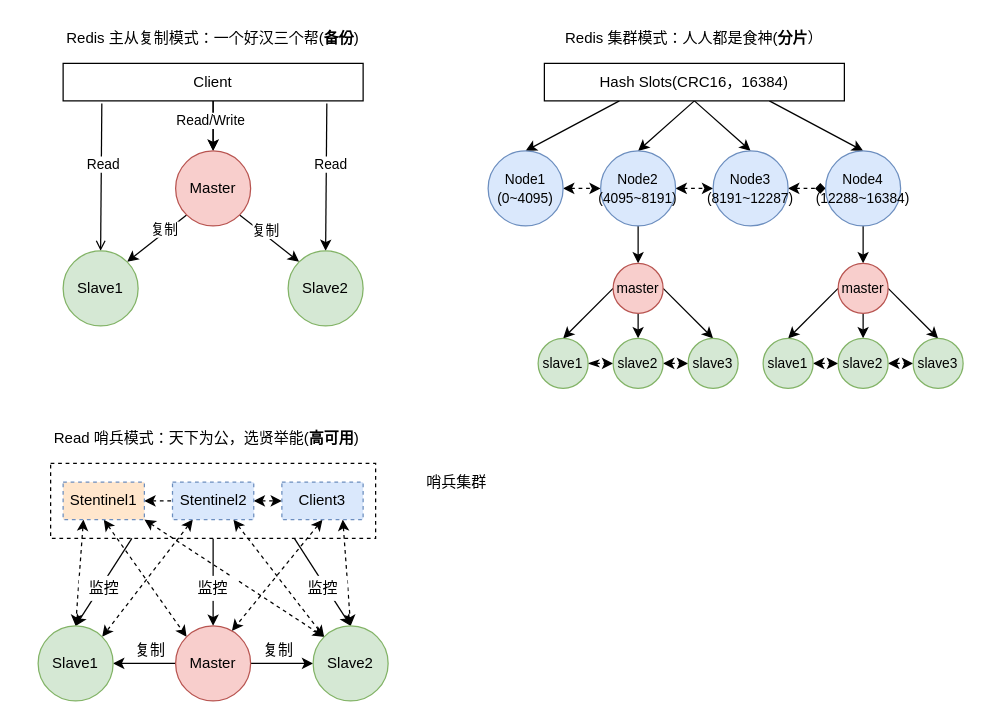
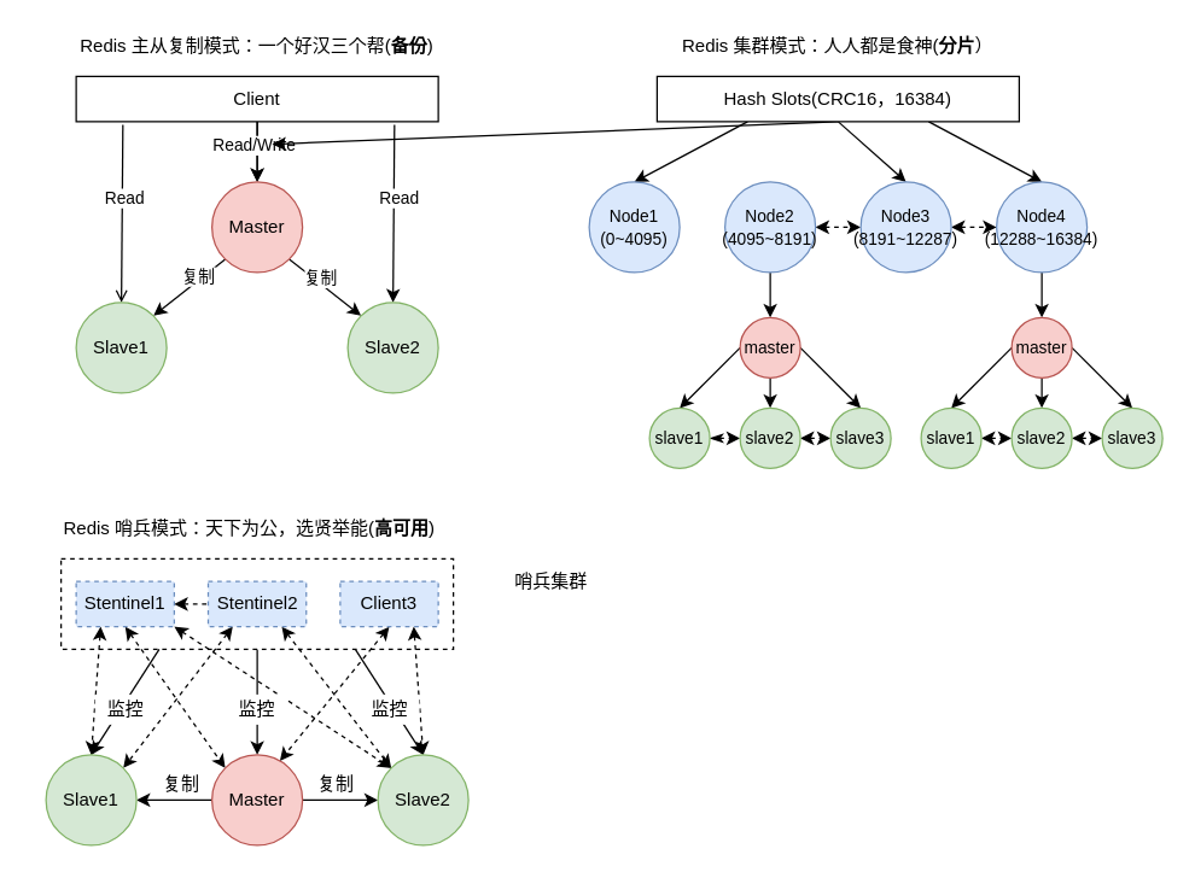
  <mxCell id="0" />
  <mxCell id="1" parent="0" />
  <mxCell id="2" value="Redis&amp;nbsp;主从复制模式：一个好汉三个帮(&lt;b&gt;备份&lt;/b&gt;)" style="text;html=1;strokeColor=none;fillColor=none;align=center;verticalAlign=middle;whiteSpace=wrap;rounded=0;" parent="1" vertex="1"><mxGeometry x="45" y="20" width="250" height="20" as="geometry" /></mxCell>
  <mxCell id="3" value="Redis&amp;nbsp;集群模式：人人都是食神(&lt;b&gt;分片&lt;/b&gt;）" style="text;html=1;strokeColor=none;fillColor=none;align=center;verticalAlign=middle;whiteSpace=wrap;rounded=0;" parent="1" vertex="1"><mxGeometry x="450" y="20" width="210" height="20" as="geometry" /></mxCell>
- <mxCell id="4" value="Read&amp;nbsp;哨兵模式：天下为公，选贤举能(&lt;b&gt;高可用&lt;/b&gt;)" style="text;html=1;strokeColor=none;fillColor=none;align=center;verticalAlign=middle;whiteSpace=wrap;rounded=0;" vertex="1" parent="1"><mxGeometry x="20" y="340" width="290" height="20" as="geometry" /></mxCell>
+ <mxCell id="4" value="Redis&amp;nbsp;哨兵模式：天下为公，选贤举能(&lt;b&gt;高可用&lt;/b&gt;)" style="text;html=1;strokeColor=none;fillColor=none;align=center;verticalAlign=middle;whiteSpace=wrap;rounded=0;" vertex="1" parent="1"><mxGeometry x="20" y="340" width="290" height="20" as="geometry" /></mxCell>
  <mxCell id="5" style="edgeStyle=orthogonalEdgeStyle;rounded=0;orthogonalLoop=1;jettySize=auto;html=1;exitX=0.5;exitY=1;exitDx=0;exitDy=0;entryX=0.5;entryY=0;entryDx=0;entryDy=0;" edge="1" parent="1" source="6" target="10"><mxGeometry relative="1" as="geometry" /></mxCell>
  <mxCell id="6" value="Client" style="rounded=0;whiteSpace=wrap;html=1;" vertex="1" parent="1"><mxGeometry x="50" y="50" width="240" height="30" as="geometry" /></mxCell>
  <mxCell id="7" style="rounded=0;orthogonalLoop=1;jettySize=auto;html=1;exitX=0;exitY=1;exitDx=0;exitDy=0;entryX=1;entryY=0;entryDx=0;entryDy=0;" edge="1" parent="1" source="10" target="13"><mxGeometry relative="1" as="geometry" /></mxCell>
  <mxCell id="8" style="edgeStyle=none;rounded=0;orthogonalLoop=1;jettySize=auto;html=1;exitX=1;exitY=1;exitDx=0;exitDy=0;entryX=0;entryY=0;entryDx=0;entryDy=0;" edge="1" parent="1" source="10" target="16"><mxGeometry relative="1" as="geometry" /></mxCell>
  <mxCell id="9" value="" style="edgeStyle=none;rounded=0;orthogonalLoop=1;jettySize=auto;html=1;startArrow=classic;startFill=1;endArrow=none;endFill=0;" edge="1" parent="1" source="10" target="6"><mxGeometry relative="1" as="geometry" /></mxCell>
  <mxCell id="10" value="Master" style="ellipse;whiteSpace=wrap;html=1;aspect=fixed;fillColor=#f8cecc;strokeColor=#b85450;" vertex="1" parent="1"><mxGeometry x="140" y="120" width="60" height="60" as="geometry" /></mxCell>
  <mxCell id="11" style="edgeStyle=none;rounded=0;orthogonalLoop=1;jettySize=auto;html=1;exitX=0.5;exitY=0;exitDx=0;exitDy=0;entryX=0.129;entryY=1.067;entryDx=0;entryDy=0;entryPerimeter=0;startArrow=open;startFill=0;endArrow=none;endFill=0;" edge="1" parent="1" source="13" target="6"><mxGeometry relative="1" as="geometry" /></mxCell>
  <mxCell id="12" value="Read" style="edgeLabel;html=1;align=center;verticalAlign=middle;resizable=0;points=[];" vertex="1" connectable="0" parent="11"><mxGeometry x="0.185" y="-1" relative="1" as="geometry"><mxPoint as="offset" /></mxGeometry></mxCell>
  <mxCell id="13" value="Slave1" style="ellipse;whiteSpace=wrap;html=1;aspect=fixed;fillColor=#d5e8d4;strokeColor=#82b366;" vertex="1" parent="1"><mxGeometry x="50" y="200" width="60" height="60" as="geometry" /></mxCell>
  <mxCell id="14" style="edgeStyle=none;rounded=0;orthogonalLoop=1;jettySize=auto;html=1;exitX=0.5;exitY=0;exitDx=0;exitDy=0;entryX=0.879;entryY=1.067;entryDx=0;entryDy=0;entryPerimeter=0;startArrow=classic;startFill=1;endArrow=none;endFill=0;" edge="1" parent="1" source="16" target="6"><mxGeometry relative="1" as="geometry" /></mxCell>
  <mxCell id="15" value="Read" style="edgeLabel;html=1;align=center;verticalAlign=middle;resizable=0;points=[];" vertex="1" connectable="0" parent="14"><mxGeometry x="0.186" y="-3" relative="1" as="geometry"><mxPoint as="offset" /></mxGeometry></mxCell>
  <mxCell id="16" value="Slave2" style="ellipse;whiteSpace=wrap;html=1;aspect=fixed;fillColor=#d5e8d4;strokeColor=#82b366;" vertex="1" parent="1"><mxGeometry x="230" y="200" width="60" height="60" as="geometry" /></mxCell>
  <mxCell id="17" value="复制" style="edgeLabel;html=1;align=center;verticalAlign=middle;resizable=0;points=[];" vertex="1" connectable="0" parent="1"><mxGeometry x="109.999" y="150.001" as="geometry"><mxPoint x="21" y="32" as="offset" /></mxGeometry></mxCell>
  <mxCell id="18" value="复制" style="edgeLabel;html=1;align=center;verticalAlign=middle;resizable=0;points=[];" vertex="1" connectable="0" parent="1"><mxGeometry x="129.999" y="140.001" as="geometry"><mxPoint x="82" y="43" as="offset" /></mxGeometry></mxCell>
  <mxCell id="19" value="Read/Write" style="edgeLabel;html=1;align=center;verticalAlign=middle;resizable=0;points=[];" vertex="1" connectable="0" parent="1"><mxGeometry x="179.999" y="95.001" as="geometry"><mxPoint x="-12" as="offset" /></mxGeometry></mxCell>
  <mxCell id="20" style="edgeStyle=none;rounded=0;orthogonalLoop=1;jettySize=auto;html=1;exitX=0.5;exitY=1;exitDx=0;exitDy=0;entryX=0.5;entryY=0;entryDx=0;entryDy=0;startArrow=none;startFill=0;endArrow=classic;endFill=1;" edge="1" parent="1" source="22" target="37"><mxGeometry relative="1" as="geometry" /></mxCell>
  <mxCell id="21" style="edgeStyle=none;rounded=0;orthogonalLoop=1;jettySize=auto;html=1;exitX=0.75;exitY=1;exitDx=0;exitDy=0;entryX=0.5;entryY=0;entryDx=0;entryDy=0;startArrow=none;startFill=0;endArrow=classic;endFill=1;" edge="1" parent="1" source="22" target="40"><mxGeometry relative="1" as="geometry" /></mxCell>
  <mxCell id="22" value="" style="rounded=0;whiteSpace=wrap;html=1;dashed=1;" vertex="1" parent="1"><mxGeometry x="40" y="370" width="260" height="60" as="geometry" /></mxCell>
  <mxCell id="23" style="edgeStyle=none;rounded=0;orthogonalLoop=1;jettySize=auto;html=1;exitX=1;exitY=0.5;exitDx=0;exitDy=0;entryX=0;entryY=0.5;entryDx=0;entryDy=0;dashed=1;startArrow=classic;startFill=1;endArrow=none;endFill=1;" edge="1" parent="1" source="27" target="31"><mxGeometry relative="1" as="geometry" /></mxCell>
  <mxCell id="24" style="edgeStyle=none;rounded=0;orthogonalLoop=1;jettySize=auto;html=1;exitX=0.25;exitY=1;exitDx=0;exitDy=0;entryX=0.5;entryY=0;entryDx=0;entryDy=0;dashed=1;startArrow=classic;startFill=1;endArrow=classic;endFill=1;" edge="1" parent="1" source="27" target="39"><mxGeometry relative="1" as="geometry" /></mxCell>
  <mxCell id="25" style="edgeStyle=none;rounded=0;orthogonalLoop=1;jettySize=auto;html=1;exitX=0.5;exitY=1;exitDx=0;exitDy=0;entryX=0;entryY=0;entryDx=0;entryDy=0;dashed=1;startArrow=classic;startFill=1;endArrow=classic;endFill=1;" edge="1" parent="1" source="27" target="37"><mxGeometry relative="1" as="geometry" /></mxCell>
  <mxCell id="26" style="edgeStyle=none;rounded=0;orthogonalLoop=1;jettySize=auto;html=1;exitX=1;exitY=1;exitDx=0;exitDy=0;entryX=0;entryY=0;entryDx=0;entryDy=0;dashed=1;startArrow=classic;startFill=1;endArrow=classic;endFill=1;" edge="1" parent="1" source="27" target="40"><mxGeometry relative="1" as="geometry" /></mxCell>
- <mxCell id="27" value="Stentinel1" style="rounded=0;whiteSpace=wrap;html=1;dashed=1;fillColor=#ffe6cc;strokeColor=#6c8ebf;" vertex="1" parent="1"><mxGeometry x="50" y="385" width="65" height="30" as="geometry" /></mxCell>
- <mxCell id="28" style="edgeStyle=none;rounded=0;orthogonalLoop=1;jettySize=auto;html=1;exitX=1;exitY=0.5;exitDx=0;exitDy=0;entryX=0;entryY=0.5;entryDx=0;entryDy=0;dashed=1;startArrow=classic;startFill=1;endArrow=classic;endFill=1;" edge="1" parent="1" source="31" target="34"><mxGeometry relative="1" as="geometry" /></mxCell>
+ <mxCell id="27" value="Stentinel1" style="rounded=0;whiteSpace=wrap;html=1;dashed=1;fillColor=#dae8fc;strokeColor=#6c8ebf;" vertex="1" parent="1"><mxGeometry x="50" y="385" width="65" height="30" as="geometry" /></mxCell>
  <mxCell id="29" style="edgeStyle=none;rounded=0;orthogonalLoop=1;jettySize=auto;html=1;exitX=0.25;exitY=1;exitDx=0;exitDy=0;entryX=1;entryY=0;entryDx=0;entryDy=0;dashed=1;startArrow=classic;startFill=1;endArrow=classic;endFill=1;" edge="1" parent="1" source="31" target="39"><mxGeometry relative="1" as="geometry" /></mxCell>
  <mxCell id="30" style="edgeStyle=none;rounded=0;orthogonalLoop=1;jettySize=auto;html=1;exitX=0.75;exitY=1;exitDx=0;exitDy=0;entryX=0;entryY=0;entryDx=0;entryDy=0;dashed=1;startArrow=classic;startFill=1;endArrow=classic;endFill=1;" edge="1" parent="1" source="31" target="40"><mxGeometry relative="1" as="geometry" /></mxCell>
  <mxCell id="31" value="Stentinel2" style="rounded=0;whiteSpace=wrap;html=1;dashed=1;fillColor=#dae8fc;strokeColor=#6c8ebf;" vertex="1" parent="1"><mxGeometry x="137.5" y="385" width="65" height="30" as="geometry" /></mxCell>
  <mxCell id="32" style="edgeStyle=none;rounded=0;orthogonalLoop=1;jettySize=auto;html=1;exitX=0.75;exitY=1;exitDx=0;exitDy=0;entryX=0.5;entryY=0;entryDx=0;entryDy=0;dashed=1;startArrow=classic;startFill=1;endArrow=classic;endFill=1;" edge="1" parent="1" source="34" target="40"><mxGeometry relative="1" as="geometry" /></mxCell>
  <mxCell id="33" style="edgeStyle=none;rounded=0;orthogonalLoop=1;jettySize=auto;html=1;exitX=0.5;exitY=1;exitDx=0;exitDy=0;entryX=0.75;entryY=0.067;entryDx=0;entryDy=0;entryPerimeter=0;dashed=1;startArrow=classic;startFill=1;endArrow=classic;endFill=1;" edge="1" parent="1" source="34" target="37"><mxGeometry relative="1" as="geometry" /></mxCell>
  <mxCell id="34" value="Client3" style="rounded=0;whiteSpace=wrap;html=1;dashed=1;fillColor=#dae8fc;strokeColor=#6c8ebf;" vertex="1" parent="1"><mxGeometry x="225" y="385" width="65" height="30" as="geometry" /></mxCell>
  <mxCell id="35" style="edgeStyle=none;rounded=0;orthogonalLoop=1;jettySize=auto;html=1;exitX=0;exitY=0.5;exitDx=0;exitDy=0;entryX=1;entryY=0.5;entryDx=0;entryDy=0;startArrow=none;startFill=0;endArrow=classic;endFill=1;" edge="1" parent="1" source="37" target="39"><mxGeometry relative="1" as="geometry" /></mxCell>
  <mxCell id="36" style="edgeStyle=none;rounded=0;orthogonalLoop=1;jettySize=auto;html=1;exitX=1;exitY=0.5;exitDx=0;exitDy=0;entryX=0;entryY=0.5;entryDx=0;entryDy=0;startArrow=none;startFill=0;endArrow=classic;endFill=1;" edge="1" parent="1" source="37" target="40"><mxGeometry relative="1" as="geometry" /></mxCell>
  <mxCell id="37" value="Master" style="ellipse;whiteSpace=wrap;html=1;aspect=fixed;fillColor=#f8cecc;strokeColor=#b85450;" vertex="1" parent="1"><mxGeometry x="140" y="500" width="60" height="60" as="geometry" /></mxCell>
  <mxCell id="38" style="edgeStyle=none;rounded=0;orthogonalLoop=1;jettySize=auto;html=1;exitX=0.5;exitY=0;exitDx=0;exitDy=0;entryX=0.25;entryY=1;entryDx=0;entryDy=0;startArrow=classic;startFill=1;endArrow=none;endFill=0;" edge="1" parent="1" source="39" target="22"><mxGeometry relative="1" as="geometry" /></mxCell>
  <mxCell id="39" value="Slave1" style="ellipse;whiteSpace=wrap;html=1;aspect=fixed;fillColor=#d5e8d4;strokeColor=#82b366;" vertex="1" parent="1"><mxGeometry x="30" y="500" width="60" height="60" as="geometry" /></mxCell>
  <mxCell id="40" value="Slave2" style="ellipse;whiteSpace=wrap;html=1;aspect=fixed;fillColor=#d5e8d4;strokeColor=#82b366;" vertex="1" parent="1"><mxGeometry x="250" y="500" width="60" height="60" as="geometry" /></mxCell>
  <mxCell id="41" value="哨兵集群" style="text;html=1;strokeColor=none;fillColor=none;align=center;verticalAlign=middle;whiteSpace=wrap;rounded=0;dashed=1;" vertex="1" parent="1"><mxGeometry x="340" y="375" width="50" height="20" as="geometry" /></mxCell>
  <mxCell id="42" value="复制" style="text;html=1;strokeColor=none;fillColor=none;align=center;verticalAlign=middle;whiteSpace=wrap;rounded=0;dashed=1;" vertex="1" parent="1"><mxGeometry x="100" y="510" width="40" height="20" as="geometry" /></mxCell>
  <mxCell id="43" value="复制" style="text;html=1;strokeColor=none;fillColor=none;align=center;verticalAlign=middle;whiteSpace=wrap;rounded=0;dashed=1;" vertex="1" parent="1"><mxGeometry x="202.5" y="510" width="39" height="20" as="geometry" /></mxCell>
  <mxCell id="44" value="监控" style="text;html=1;strokeColor=none;align=center;verticalAlign=middle;whiteSpace=wrap;rounded=0;dashed=1;fillColor=#ffffff;" vertex="1" parent="1"><mxGeometry x="237.5" y="460" width="40" height="20" as="geometry" /></mxCell>
  <mxCell id="45" value="监控" style="text;html=1;strokeColor=none;align=center;verticalAlign=middle;whiteSpace=wrap;rounded=0;dashed=1;fillColor=#ffffff;" vertex="1" parent="1"><mxGeometry x="150" y="460" width="40" height="20" as="geometry" /></mxCell>
  <mxCell id="46" value="监控" style="text;html=1;strokeColor=none;align=center;verticalAlign=middle;whiteSpace=wrap;rounded=0;dashed=1;fillColor=#ffffff;" vertex="1" parent="1"><mxGeometry x="62.5" y="460" width="40" height="20" as="geometry" /></mxCell>
  <mxCell id="47" style="edgeStyle=none;rounded=0;orthogonalLoop=1;jettySize=auto;html=1;exitX=0.25;exitY=1;exitDx=0;exitDy=0;entryX=0.5;entryY=0;entryDx=0;entryDy=0;startArrow=none;startFill=0;endArrow=classic;endFill=1;" edge="1" parent="1" source="51" target="53"><mxGeometry relative="1" as="geometry" /></mxCell>
- <mxCell id="48" style="edgeStyle=none;rounded=0;orthogonalLoop=1;jettySize=auto;html=1;exitX=0.5;exitY=1;exitDx=0;exitDy=0;entryX=0.5;entryY=0;entryDx=0;entryDy=0;startArrow=none;startFill=0;endArrow=classic;endFill=1;" edge="1" parent="1" source="51" target="56"><mxGeometry relative="1" as="geometry" /></mxCell>
+ <mxCell id="48" style="edgeStyle=none;rounded=0;orthogonalLoop=1;jettySize=auto;html=1;exitX=0.5;exitY=1;exitDx=0;exitDy=0;startArrow=none;startFill=0;endArrow=classic;endFill=1;" edge="1" parent="1" source="51" target="19"><mxGeometry relative="1" as="geometry" /></mxCell>
  <mxCell id="49" style="edgeStyle=none;rounded=0;orthogonalLoop=1;jettySize=auto;html=1;exitX=0.5;exitY=1;exitDx=0;exitDy=0;entryX=0.5;entryY=0;entryDx=0;entryDy=0;startArrow=none;startFill=0;endArrow=classic;endFill=1;" edge="1" parent="1" source="51" target="58"><mxGeometry relative="1" as="geometry" /></mxCell>
  <mxCell id="50" style="edgeStyle=none;rounded=0;orthogonalLoop=1;jettySize=auto;html=1;exitX=0.75;exitY=1;exitDx=0;exitDy=0;entryX=0.5;entryY=0;entryDx=0;entryDy=0;startArrow=none;startFill=0;endArrow=classic;endFill=1;" edge="1" parent="1" source="51" target="60"><mxGeometry relative="1" as="geometry" /></mxCell>
  <mxCell id="51" value="Hash Slots(CRC16，16384)" style="rounded=0;whiteSpace=wrap;html=1;" vertex="1" parent="1"><mxGeometry x="435" y="50" width="240" height="30" as="geometry" /></mxCell>
- <mxCell id="52" style="edgeStyle=none;rounded=0;orthogonalLoop=1;jettySize=auto;html=1;exitX=1;exitY=0.5;exitDx=0;exitDy=0;entryX=0;entryY=0.5;entryDx=0;entryDy=0;startArrow=classic;startFill=1;endArrow=classic;endFill=1;dashed=1;" edge="1" parent="1" source="53" target="56"><mxGeometry relative="1" as="geometry" /></mxCell>
  <mxCell id="53" value="&lt;font style=&quot;font-size: 11px&quot;&gt;Node1&lt;br&gt;(0~4095)&lt;/font&gt;" style="ellipse;whiteSpace=wrap;html=1;aspect=fixed;fillColor=#dae8fc;strokeColor=#6c8ebf;" vertex="1" parent="1"><mxGeometry x="390" y="120" width="60" height="60" as="geometry" /></mxCell>
  <mxCell id="54" style="edgeStyle=none;rounded=0;orthogonalLoop=1;jettySize=auto;html=1;exitX=1;exitY=0.5;exitDx=0;exitDy=0;entryX=0;entryY=0.5;entryDx=0;entryDy=0;startArrow=classic;startFill=1;endArrow=classic;endFill=1;dashed=1;" edge="1" parent="1" source="56" target="58"><mxGeometry relative="1" as="geometry" /></mxCell>
  <mxCell id="55" style="edgeStyle=none;rounded=0;orthogonalLoop=1;jettySize=auto;html=1;exitX=0.5;exitY=1;exitDx=0;exitDy=0;entryX=0.5;entryY=0;entryDx=0;entryDy=0;startArrow=none;startFill=0;endArrow=classic;endFill=1;" edge="1" parent="1" source="56" target="64"><mxGeometry relative="1" as="geometry" /></mxCell>
  <mxCell id="56" value="&lt;font style=&quot;font-size: 11px&quot;&gt;Node2&lt;br&gt;(4095~8191)&lt;/font&gt;" style="ellipse;whiteSpace=wrap;html=1;aspect=fixed;fillColor=#dae8fc;strokeColor=#6c8ebf;" vertex="1" parent="1"><mxGeometry x="480" y="120" width="60" height="60" as="geometry" /></mxCell>
- <mxCell id="57" style="edgeStyle=none;rounded=0;orthogonalLoop=1;jettySize=auto;html=1;exitX=1;exitY=0.5;exitDx=0;exitDy=0;entryX=0;entryY=0.5;entryDx=0;entryDy=0;startArrow=classic;startFill=1;endArrow=diamond;endFill=1;dashed=1;" edge="1" parent="1" source="58" target="60"><mxGeometry relative="1" as="geometry" /></mxCell>
+ <mxCell id="57" style="edgeStyle=none;rounded=0;orthogonalLoop=1;jettySize=auto;html=1;exitX=1;exitY=0.5;exitDx=0;exitDy=0;entryX=0;entryY=0.5;entryDx=0;entryDy=0;startArrow=classic;startFill=1;endArrow=classic;endFill=1;dashed=1;" edge="1" parent="1" source="58" target="60"><mxGeometry relative="1" as="geometry" /></mxCell>
  <mxCell id="58" value="&lt;font style=&quot;font-size: 11px&quot;&gt;Node3&lt;br&gt;(8191~12287)&lt;/font&gt;" style="ellipse;whiteSpace=wrap;html=1;aspect=fixed;fillColor=#dae8fc;strokeColor=#6c8ebf;" vertex="1" parent="1"><mxGeometry x="570" y="120" width="60" height="60" as="geometry" /></mxCell>
  <mxCell id="59" style="edgeStyle=none;rounded=0;orthogonalLoop=1;jettySize=auto;html=1;exitX=0.5;exitY=1;exitDx=0;exitDy=0;entryX=0.5;entryY=0;entryDx=0;entryDy=0;startArrow=none;startFill=0;endArrow=classic;endFill=1;" edge="1" parent="1" source="60" target="73"><mxGeometry relative="1" as="geometry" /></mxCell>
  <mxCell id="60" value="&lt;font style=&quot;font-size: 11px&quot;&gt;Node4&lt;br&gt;(12288~16384)&lt;/font&gt;" style="ellipse;whiteSpace=wrap;html=1;aspect=fixed;fillColor=#dae8fc;strokeColor=#6c8ebf;" vertex="1" parent="1"><mxGeometry x="660" y="120" width="60" height="60" as="geometry" /></mxCell>
  <mxCell id="61" style="edgeStyle=none;rounded=0;orthogonalLoop=1;jettySize=auto;html=1;exitX=0.5;exitY=1;exitDx=0;exitDy=0;entryX=0.5;entryY=0;entryDx=0;entryDy=0;startArrow=none;startFill=0;endArrow=classic;endFill=1;" edge="1" parent="1" source="64" target="68"><mxGeometry relative="1" as="geometry" /></mxCell>
  <mxCell id="62" style="edgeStyle=none;rounded=0;orthogonalLoop=1;jettySize=auto;html=1;exitX=0;exitY=0.5;exitDx=0;exitDy=0;entryX=0.5;entryY=0;entryDx=0;entryDy=0;startArrow=none;startFill=0;endArrow=classic;endFill=1;" edge="1" parent="1" source="64" target="66"><mxGeometry relative="1" as="geometry" /></mxCell>
  <mxCell id="63" style="edgeStyle=none;rounded=0;orthogonalLoop=1;jettySize=auto;html=1;exitX=1;exitY=0.5;exitDx=0;exitDy=0;entryX=0.5;entryY=0;entryDx=0;entryDy=0;startArrow=none;startFill=0;endArrow=classic;endFill=1;" edge="1" parent="1" source="64" target="69"><mxGeometry relative="1" as="geometry" /></mxCell>
  <mxCell id="64" value="&lt;span style=&quot;font-size: 11px&quot;&gt;master&lt;/span&gt;" style="ellipse;whiteSpace=wrap;html=1;aspect=fixed;fillColor=#f8cecc;strokeColor=#b85450;" vertex="1" parent="1"><mxGeometry x="490" y="210" width="40" height="40" as="geometry" /></mxCell>
  <mxCell id="65" style="edgeStyle=none;rounded=0;orthogonalLoop=1;jettySize=auto;html=1;exitX=1;exitY=0.5;exitDx=0;exitDy=0;entryX=0;entryY=0.5;entryDx=0;entryDy=0;startArrow=classicThin;startFill=1;endArrow=classic;endFill=1;dashed=1;" edge="1" parent="1" source="66" target="68"><mxGeometry relative="1" as="geometry" /></mxCell>
  <mxCell id="66" value="&lt;span style=&quot;font-size: 11px&quot;&gt;slave1&lt;/span&gt;" style="ellipse;whiteSpace=wrap;html=1;aspect=fixed;fillColor=#d5e8d4;strokeColor=#82b366;" vertex="1" parent="1"><mxGeometry x="430" y="270" width="40" height="40" as="geometry" /></mxCell>
  <mxCell id="67" style="edgeStyle=none;rounded=0;orthogonalLoop=1;jettySize=auto;html=1;exitX=1;exitY=0.5;exitDx=0;exitDy=0;entryX=0;entryY=0.5;entryDx=0;entryDy=0;startArrow=classic;startFill=1;endArrow=classic;endFill=1;dashed=1;" edge="1" parent="1" source="68" target="69"><mxGeometry relative="1" as="geometry" /></mxCell>
  <mxCell id="68" value="&lt;span style=&quot;font-size: 11px&quot;&gt;slave2&lt;/span&gt;" style="ellipse;whiteSpace=wrap;html=1;aspect=fixed;fillColor=#d5e8d4;strokeColor=#82b366;" vertex="1" parent="1"><mxGeometry x="490" y="270" width="40" height="40" as="geometry" /></mxCell>
  <mxCell id="69" value="&lt;span style=&quot;font-size: 11px&quot;&gt;slave3&lt;/span&gt;" style="ellipse;whiteSpace=wrap;html=1;aspect=fixed;fillColor=#d5e8d4;strokeColor=#82b366;" vertex="1" parent="1"><mxGeometry x="550" y="270" width="40" height="40" as="geometry" /></mxCell>
  <mxCell id="70" style="edgeStyle=none;rounded=0;orthogonalLoop=1;jettySize=auto;html=1;exitX=0.5;exitY=1;exitDx=0;exitDy=0;entryX=0.5;entryY=0;entryDx=0;entryDy=0;startArrow=none;startFill=0;endArrow=classic;endFill=1;" edge="1" parent="1" source="73" target="77"><mxGeometry relative="1" as="geometry" /></mxCell>
  <mxCell id="71" style="edgeStyle=none;rounded=0;orthogonalLoop=1;jettySize=auto;html=1;exitX=0;exitY=0.5;exitDx=0;exitDy=0;entryX=0.5;entryY=0;entryDx=0;entryDy=0;startArrow=none;startFill=0;endArrow=classic;endFill=1;" edge="1" parent="1" source="73" target="75"><mxGeometry relative="1" as="geometry" /></mxCell>
  <mxCell id="72" style="edgeStyle=none;rounded=0;orthogonalLoop=1;jettySize=auto;html=1;exitX=1;exitY=0.5;exitDx=0;exitDy=0;entryX=0.5;entryY=0;entryDx=0;entryDy=0;startArrow=none;startFill=0;endArrow=classic;endFill=1;" edge="1" parent="1" source="73" target="78"><mxGeometry relative="1" as="geometry" /></mxCell>
  <mxCell id="73" value="&lt;span style=&quot;font-size: 11px&quot;&gt;master&lt;/span&gt;" style="ellipse;whiteSpace=wrap;html=1;aspect=fixed;fillColor=#f8cecc;strokeColor=#b85450;" vertex="1" parent="1"><mxGeometry x="670" y="210" width="40" height="40" as="geometry" /></mxCell>
  <mxCell id="74" style="edgeStyle=none;rounded=0;orthogonalLoop=1;jettySize=auto;html=1;exitX=1;exitY=0.5;exitDx=0;exitDy=0;entryX=0;entryY=0.5;entryDx=0;entryDy=0;startArrow=classic;startFill=1;endArrow=classic;endFill=1;dashed=1;" edge="1" parent="1" source="75" target="77"><mxGeometry relative="1" as="geometry" /></mxCell>
  <mxCell id="75" value="&lt;span style=&quot;font-size: 11px&quot;&gt;slave1&lt;/span&gt;" style="ellipse;whiteSpace=wrap;html=1;aspect=fixed;fillColor=#d5e8d4;strokeColor=#82b366;" vertex="1" parent="1"><mxGeometry x="610" y="270" width="40" height="40" as="geometry" /></mxCell>
  <mxCell id="76" style="edgeStyle=none;rounded=0;orthogonalLoop=1;jettySize=auto;html=1;exitX=1;exitY=0.5;exitDx=0;exitDy=0;entryX=0;entryY=0.5;entryDx=0;entryDy=0;startArrow=classic;startFill=1;endArrow=classic;endFill=1;dashed=1;" edge="1" parent="1" source="77" target="78"><mxGeometry relative="1" as="geometry" /></mxCell>
  <mxCell id="77" value="&lt;span style=&quot;font-size: 11px&quot;&gt;slave2&lt;/span&gt;" style="ellipse;whiteSpace=wrap;html=1;aspect=fixed;fillColor=#d5e8d4;strokeColor=#82b366;" vertex="1" parent="1"><mxGeometry x="670" y="270" width="40" height="40" as="geometry" /></mxCell>
  <mxCell id="78" value="&lt;span style=&quot;font-size: 11px&quot;&gt;slave3&lt;/span&gt;" style="ellipse;whiteSpace=wrap;html=1;aspect=fixed;fillColor=#d5e8d4;strokeColor=#82b366;" vertex="1" parent="1"><mxGeometry x="730" y="270" width="40" height="40" as="geometry" /></mxCell>
